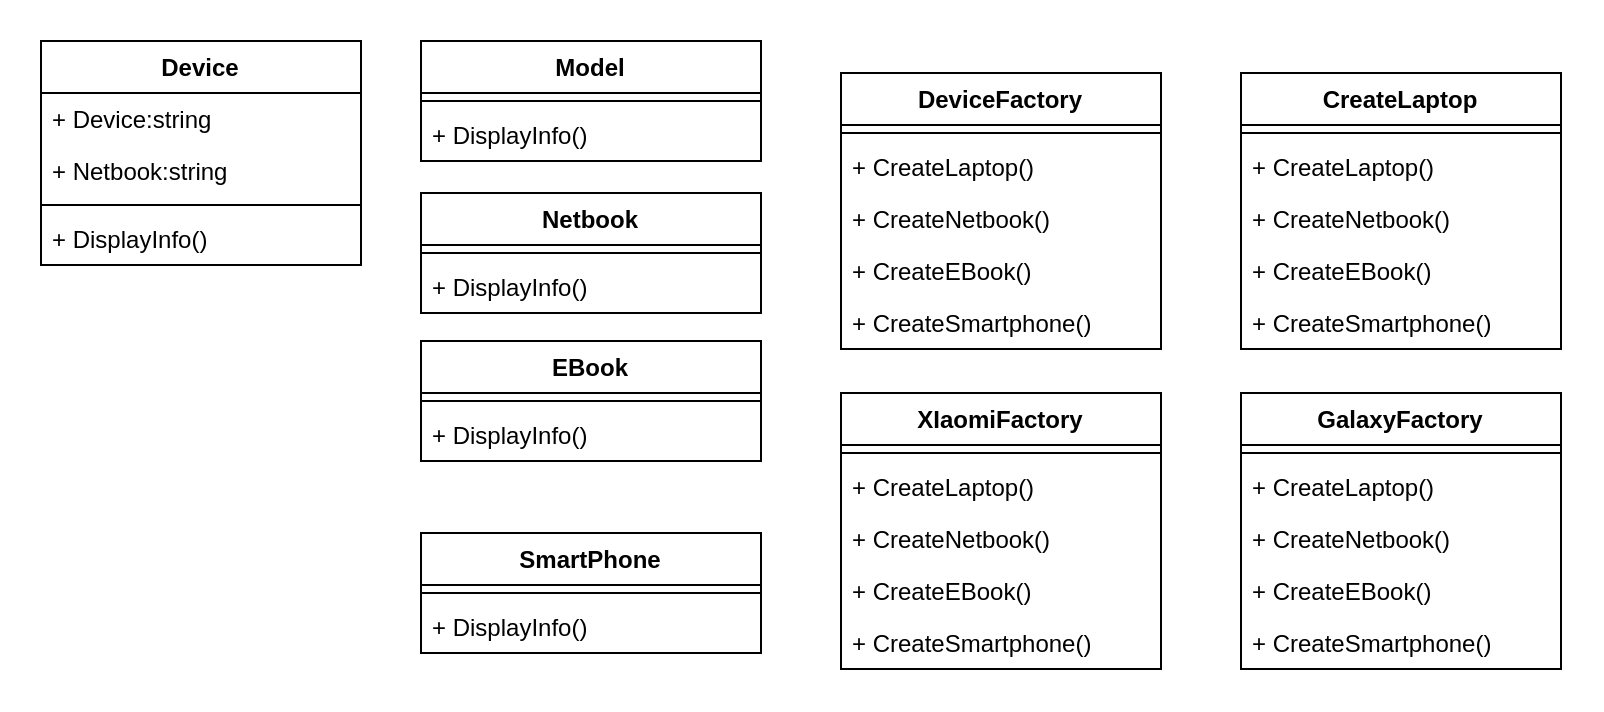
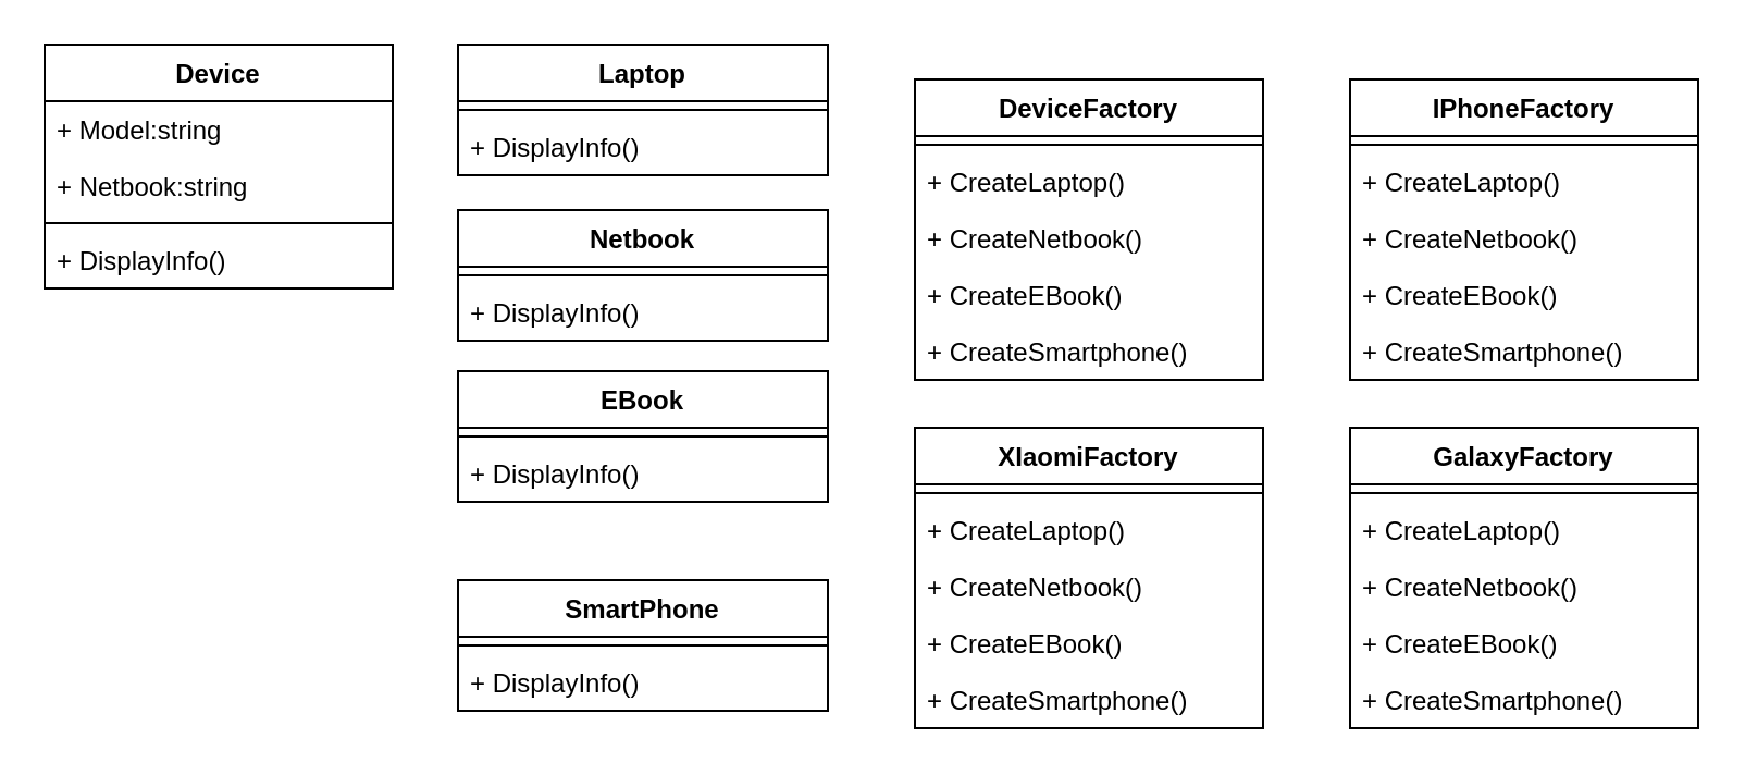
  <mxCell id="0" />
  <mxCell id="1" parent="0" />
  <mxCell id="2" value="Device" style="swimlane;fontStyle=1;align=center;verticalAlign=top;childLayout=stackLayout;horizontal=1;startSize=26;horizontalStack=0;resizeParent=1;resizeParentMax=0;resizeLast=0;collapsible=1;marginBottom=0;whiteSpace=wrap;html=1;" parent="1" vertex="1"><mxGeometry x="20" y="20" width="160" height="112" as="geometry" /></mxCell>
- <mxCell id="3" value="+ Device:string" style="text;strokeColor=none;fillColor=none;align=left;verticalAlign=top;spacingLeft=4;spacingRight=4;overflow=hidden;rotatable=0;points=[[0,0.5],[1,0.5]];portConstraint=eastwest;whiteSpace=wrap;html=1;" parent="2" vertex="1"><mxGeometry y="26" width="160" height="26" as="geometry" /></mxCell>
+ <mxCell id="3" value="+ Model:string" style="text;strokeColor=none;fillColor=none;align=left;verticalAlign=top;spacingLeft=4;spacingRight=4;overflow=hidden;rotatable=0;points=[[0,0.5],[1,0.5]];portConstraint=eastwest;whiteSpace=wrap;html=1;" parent="2" vertex="1"><mxGeometry y="26" width="160" height="26" as="geometry" /></mxCell>
  <mxCell id="4" value="+ Netbook:string" style="text;strokeColor=none;fillColor=none;align=left;verticalAlign=top;spacingLeft=4;spacingRight=4;overflow=hidden;rotatable=0;points=[[0,0.5],[1,0.5]];portConstraint=eastwest;whiteSpace=wrap;html=1;" parent="2" vertex="1"><mxGeometry y="52" width="160" height="26" as="geometry" /></mxCell>
  <mxCell id="5" value="" style="line;strokeWidth=1;fillColor=none;align=left;verticalAlign=middle;spacingTop=-1;spacingLeft=3;spacingRight=3;rotatable=0;labelPosition=right;points=[];portConstraint=eastwest;strokeColor=inherit;" parent="2" vertex="1"><mxGeometry y="78" width="160" height="8" as="geometry" /></mxCell>
  <mxCell id="6" value="+ DisplayInfo()" style="text;strokeColor=none;fillColor=none;align=left;verticalAlign=top;spacingLeft=4;spacingRight=4;overflow=hidden;rotatable=0;points=[[0,0.5],[1,0.5]];portConstraint=eastwest;whiteSpace=wrap;html=1;" parent="2" vertex="1"><mxGeometry y="86" width="160" height="26" as="geometry" /></mxCell>
  <mxCell id="7" value="DeviceFactory" style="swimlane;fontStyle=1;align=center;verticalAlign=top;childLayout=stackLayout;horizontal=1;startSize=26;horizontalStack=0;resizeParent=1;resizeParentMax=0;resizeLast=0;collapsible=1;marginBottom=0;whiteSpace=wrap;html=1;" parent="1" vertex="1"><mxGeometry x="420" y="36" width="160" height="138" as="geometry" /></mxCell>
  <mxCell id="8" value="" style="line;strokeWidth=1;fillColor=none;align=left;verticalAlign=middle;spacingTop=-1;spacingLeft=3;spacingRight=3;rotatable=0;labelPosition=right;points=[];portConstraint=eastwest;strokeColor=inherit;" parent="7" vertex="1"><mxGeometry y="26" width="160" height="8" as="geometry" /></mxCell>
  <mxCell id="9" value="+ CreateLaptop()" style="text;strokeColor=none;fillColor=none;align=left;verticalAlign=top;spacingLeft=4;spacingRight=4;overflow=hidden;rotatable=0;points=[[0,0.5],[1,0.5]];portConstraint=eastwest;whiteSpace=wrap;html=1;" parent="7" vertex="1"><mxGeometry y="34" width="160" height="26" as="geometry" /></mxCell>
  <mxCell id="10" value="+ CreateNetbook()" style="text;strokeColor=none;fillColor=none;align=left;verticalAlign=top;spacingLeft=4;spacingRight=4;overflow=hidden;rotatable=0;points=[[0,0.5],[1,0.5]];portConstraint=eastwest;whiteSpace=wrap;html=1;" vertex="1" parent="7"><mxGeometry y="60" width="160" height="26" as="geometry" /></mxCell>
  <mxCell id="11" value="+ CreateEBook()" style="text;strokeColor=none;fillColor=none;align=left;verticalAlign=top;spacingLeft=4;spacingRight=4;overflow=hidden;rotatable=0;points=[[0,0.5],[1,0.5]];portConstraint=eastwest;whiteSpace=wrap;html=1;" vertex="1" parent="7"><mxGeometry y="86" width="160" height="26" as="geometry" /></mxCell>
  <mxCell id="12" value="+ CreateSmartphone()" style="text;strokeColor=none;fillColor=none;align=left;verticalAlign=top;spacingLeft=4;spacingRight=4;overflow=hidden;rotatable=0;points=[[0,0.5],[1,0.5]];portConstraint=eastwest;whiteSpace=wrap;html=1;" vertex="1" parent="7"><mxGeometry y="112" width="160" height="26" as="geometry" /></mxCell>
- <mxCell id="13" value="Model" style="swimlane;fontStyle=1;align=center;verticalAlign=top;childLayout=stackLayout;horizontal=1;startSize=26;horizontalStack=0;resizeParent=1;resizeParentMax=0;resizeLast=0;collapsible=1;marginBottom=0;whiteSpace=wrap;html=1;" parent="1" vertex="1"><mxGeometry x="210" y="20" width="170" height="60" as="geometry" /></mxCell>
+ <mxCell id="13" value="Laptop" style="swimlane;fontStyle=1;align=center;verticalAlign=top;childLayout=stackLayout;horizontal=1;startSize=26;horizontalStack=0;resizeParent=1;resizeParentMax=0;resizeLast=0;collapsible=1;marginBottom=0;whiteSpace=wrap;html=1;" parent="1" vertex="1"><mxGeometry x="210" y="20" width="170" height="60" as="geometry" /></mxCell>
  <mxCell id="14" value="" style="line;strokeWidth=1;fillColor=none;align=left;verticalAlign=middle;spacingTop=-1;spacingLeft=3;spacingRight=3;rotatable=0;labelPosition=right;points=[];portConstraint=eastwest;strokeColor=inherit;" parent="13" vertex="1"><mxGeometry y="26" width="170" height="8" as="geometry" /></mxCell>
  <mxCell id="15" value="+ DisplayInfo()" style="text;strokeColor=none;fillColor=none;align=left;verticalAlign=top;spacingLeft=4;spacingRight=4;overflow=hidden;rotatable=0;points=[[0,0.5],[1,0.5]];portConstraint=eastwest;whiteSpace=wrap;html=1;" parent="13" vertex="1"><mxGeometry y="34" width="170" height="26" as="geometry" /></mxCell>
  <mxCell id="16" value="Netbook" style="swimlane;fontStyle=1;align=center;verticalAlign=top;childLayout=stackLayout;horizontal=1;startSize=26;horizontalStack=0;resizeParent=1;resizeParentMax=0;resizeLast=0;collapsible=1;marginBottom=0;whiteSpace=wrap;html=1;" parent="1" vertex="1"><mxGeometry x="210" y="96" width="170" height="60" as="geometry" /></mxCell>
  <mxCell id="17" value="" style="line;strokeWidth=1;fillColor=none;align=left;verticalAlign=middle;spacingTop=-1;spacingLeft=3;spacingRight=3;rotatable=0;labelPosition=right;points=[];portConstraint=eastwest;strokeColor=inherit;" parent="16" vertex="1"><mxGeometry y="26" width="170" height="8" as="geometry" /></mxCell>
  <mxCell id="18" value="+ DisplayInfo()" style="text;strokeColor=none;fillColor=none;align=left;verticalAlign=top;spacingLeft=4;spacingRight=4;overflow=hidden;rotatable=0;points=[[0,0.5],[1,0.5]];portConstraint=eastwest;whiteSpace=wrap;html=1;" parent="16" vertex="1"><mxGeometry y="34" width="170" height="26" as="geometry" /></mxCell>
  <mxCell id="19" value="EBook" style="swimlane;fontStyle=1;align=center;verticalAlign=top;childLayout=stackLayout;horizontal=1;startSize=26;horizontalStack=0;resizeParent=1;resizeParentMax=0;resizeLast=0;collapsible=1;marginBottom=0;whiteSpace=wrap;html=1;" parent="1" vertex="1"><mxGeometry x="210" y="170" width="170" height="60" as="geometry" /></mxCell>
  <mxCell id="20" value="" style="line;strokeWidth=1;fillColor=none;align=left;verticalAlign=middle;spacingTop=-1;spacingLeft=3;spacingRight=3;rotatable=0;labelPosition=right;points=[];portConstraint=eastwest;strokeColor=inherit;" parent="19" vertex="1"><mxGeometry y="26" width="170" height="8" as="geometry" /></mxCell>
  <mxCell id="21" value="+ DisplayInfo()" style="text;strokeColor=none;fillColor=none;align=left;verticalAlign=top;spacingLeft=4;spacingRight=4;overflow=hidden;rotatable=0;points=[[0,0.5],[1,0.5]];portConstraint=eastwest;whiteSpace=wrap;html=1;" parent="19" vertex="1"><mxGeometry y="34" width="170" height="26" as="geometry" /></mxCell>
  <mxCell id="22" value="SmartPhone" style="swimlane;fontStyle=1;align=center;verticalAlign=top;childLayout=stackLayout;horizontal=1;startSize=26;horizontalStack=0;resizeParent=1;resizeParentMax=0;resizeLast=0;collapsible=1;marginBottom=0;whiteSpace=wrap;html=1;" vertex="1" parent="1"><mxGeometry x="210" y="266" width="170" height="60" as="geometry" /></mxCell>
  <mxCell id="23" value="" style="line;strokeWidth=1;fillColor=none;align=left;verticalAlign=middle;spacingTop=-1;spacingLeft=3;spacingRight=3;rotatable=0;labelPosition=right;points=[];portConstraint=eastwest;strokeColor=inherit;" vertex="1" parent="22"><mxGeometry y="26" width="170" height="8" as="geometry" /></mxCell>
  <mxCell id="24" value="+ DisplayInfo()" style="text;strokeColor=none;fillColor=none;align=left;verticalAlign=top;spacingLeft=4;spacingRight=4;overflow=hidden;rotatable=0;points=[[0,0.5],[1,0.5]];portConstraint=eastwest;whiteSpace=wrap;html=1;" vertex="1" parent="22"><mxGeometry y="34" width="170" height="26" as="geometry" /></mxCell>
- <mxCell id="25" value="CreateLaptop" style="swimlane;fontStyle=1;align=center;verticalAlign=top;childLayout=stackLayout;horizontal=1;startSize=26;horizontalStack=0;resizeParent=1;resizeParentMax=0;resizeLast=0;collapsible=1;marginBottom=0;whiteSpace=wrap;html=1;" vertex="1" parent="1"><mxGeometry x="620" y="36" width="160" height="138" as="geometry" /></mxCell>
+ <mxCell id="25" value="IPhoneFactory" style="swimlane;fontStyle=1;align=center;verticalAlign=top;childLayout=stackLayout;horizontal=1;startSize=26;horizontalStack=0;resizeParent=1;resizeParentMax=0;resizeLast=0;collapsible=1;marginBottom=0;whiteSpace=wrap;html=1;" vertex="1" parent="1"><mxGeometry x="620" y="36" width="160" height="138" as="geometry" /></mxCell>
  <mxCell id="26" value="" style="line;strokeWidth=1;fillColor=none;align=left;verticalAlign=middle;spacingTop=-1;spacingLeft=3;spacingRight=3;rotatable=0;labelPosition=right;points=[];portConstraint=eastwest;strokeColor=inherit;" vertex="1" parent="25"><mxGeometry y="26" width="160" height="8" as="geometry" /></mxCell>
  <mxCell id="27" value="+ CreateLaptop()" style="text;strokeColor=none;fillColor=none;align=left;verticalAlign=top;spacingLeft=4;spacingRight=4;overflow=hidden;rotatable=0;points=[[0,0.5],[1,0.5]];portConstraint=eastwest;whiteSpace=wrap;html=1;" vertex="1" parent="25"><mxGeometry y="34" width="160" height="26" as="geometry" /></mxCell>
  <mxCell id="28" value="+ CreateNetbook()" style="text;strokeColor=none;fillColor=none;align=left;verticalAlign=top;spacingLeft=4;spacingRight=4;overflow=hidden;rotatable=0;points=[[0,0.5],[1,0.5]];portConstraint=eastwest;whiteSpace=wrap;html=1;" vertex="1" parent="25"><mxGeometry y="60" width="160" height="26" as="geometry" /></mxCell>
  <mxCell id="29" value="+ CreateEBook()" style="text;strokeColor=none;fillColor=none;align=left;verticalAlign=top;spacingLeft=4;spacingRight=4;overflow=hidden;rotatable=0;points=[[0,0.5],[1,0.5]];portConstraint=eastwest;whiteSpace=wrap;html=1;" vertex="1" parent="25"><mxGeometry y="86" width="160" height="26" as="geometry" /></mxCell>
  <mxCell id="30" value="+ CreateSmartphone()" style="text;strokeColor=none;fillColor=none;align=left;verticalAlign=top;spacingLeft=4;spacingRight=4;overflow=hidden;rotatable=0;points=[[0,0.5],[1,0.5]];portConstraint=eastwest;whiteSpace=wrap;html=1;" vertex="1" parent="25"><mxGeometry y="112" width="160" height="26" as="geometry" /></mxCell>
  <mxCell id="31" value="XIaomiFactory" style="swimlane;fontStyle=1;align=center;verticalAlign=top;childLayout=stackLayout;horizontal=1;startSize=26;horizontalStack=0;resizeParent=1;resizeParentMax=0;resizeLast=0;collapsible=1;marginBottom=0;whiteSpace=wrap;html=1;" vertex="1" parent="1"><mxGeometry x="420" y="196" width="160" height="138" as="geometry" /></mxCell>
  <mxCell id="32" value="" style="line;strokeWidth=1;fillColor=none;align=left;verticalAlign=middle;spacingTop=-1;spacingLeft=3;spacingRight=3;rotatable=0;labelPosition=right;points=[];portConstraint=eastwest;strokeColor=inherit;" vertex="1" parent="31"><mxGeometry y="26" width="160" height="8" as="geometry" /></mxCell>
  <mxCell id="33" value="+ CreateLaptop()" style="text;strokeColor=none;fillColor=none;align=left;verticalAlign=top;spacingLeft=4;spacingRight=4;overflow=hidden;rotatable=0;points=[[0,0.5],[1,0.5]];portConstraint=eastwest;whiteSpace=wrap;html=1;" vertex="1" parent="31"><mxGeometry y="34" width="160" height="26" as="geometry" /></mxCell>
  <mxCell id="34" value="+ CreateNetbook()" style="text;strokeColor=none;fillColor=none;align=left;verticalAlign=top;spacingLeft=4;spacingRight=4;overflow=hidden;rotatable=0;points=[[0,0.5],[1,0.5]];portConstraint=eastwest;whiteSpace=wrap;html=1;" vertex="1" parent="31"><mxGeometry y="60" width="160" height="26" as="geometry" /></mxCell>
  <mxCell id="35" value="+ CreateEBook()" style="text;strokeColor=none;fillColor=none;align=left;verticalAlign=top;spacingLeft=4;spacingRight=4;overflow=hidden;rotatable=0;points=[[0,0.5],[1,0.5]];portConstraint=eastwest;whiteSpace=wrap;html=1;" vertex="1" parent="31"><mxGeometry y="86" width="160" height="26" as="geometry" /></mxCell>
  <mxCell id="36" value="+ CreateSmartphone()" style="text;strokeColor=none;fillColor=none;align=left;verticalAlign=top;spacingLeft=4;spacingRight=4;overflow=hidden;rotatable=0;points=[[0,0.5],[1,0.5]];portConstraint=eastwest;whiteSpace=wrap;html=1;" vertex="1" parent="31"><mxGeometry y="112" width="160" height="26" as="geometry" /></mxCell>
  <mxCell id="37" value="GalaxyFactory" style="swimlane;fontStyle=1;align=center;verticalAlign=top;childLayout=stackLayout;horizontal=1;startSize=26;horizontalStack=0;resizeParent=1;resizeParentMax=0;resizeLast=0;collapsible=1;marginBottom=0;whiteSpace=wrap;html=1;" vertex="1" parent="1"><mxGeometry x="620" y="196" width="160" height="138" as="geometry" /></mxCell>
  <mxCell id="38" value="" style="line;strokeWidth=1;fillColor=none;align=left;verticalAlign=middle;spacingTop=-1;spacingLeft=3;spacingRight=3;rotatable=0;labelPosition=right;points=[];portConstraint=eastwest;strokeColor=inherit;" vertex="1" parent="37"><mxGeometry y="26" width="160" height="8" as="geometry" /></mxCell>
  <mxCell id="39" value="+ CreateLaptop()" style="text;strokeColor=none;fillColor=none;align=left;verticalAlign=top;spacingLeft=4;spacingRight=4;overflow=hidden;rotatable=0;points=[[0,0.5],[1,0.5]];portConstraint=eastwest;whiteSpace=wrap;html=1;" vertex="1" parent="37"><mxGeometry y="34" width="160" height="26" as="geometry" /></mxCell>
  <mxCell id="40" value="+ CreateNetbook()" style="text;strokeColor=none;fillColor=none;align=left;verticalAlign=top;spacingLeft=4;spacingRight=4;overflow=hidden;rotatable=0;points=[[0,0.5],[1,0.5]];portConstraint=eastwest;whiteSpace=wrap;html=1;" vertex="1" parent="37"><mxGeometry y="60" width="160" height="26" as="geometry" /></mxCell>
  <mxCell id="41" value="+ CreateEBook()" style="text;strokeColor=none;fillColor=none;align=left;verticalAlign=top;spacingLeft=4;spacingRight=4;overflow=hidden;rotatable=0;points=[[0,0.5],[1,0.5]];portConstraint=eastwest;whiteSpace=wrap;html=1;" vertex="1" parent="37"><mxGeometry y="86" width="160" height="26" as="geometry" /></mxCell>
  <mxCell id="42" value="+ CreateSmartphone()" style="text;strokeColor=none;fillColor=none;align=left;verticalAlign=top;spacingLeft=4;spacingRight=4;overflow=hidden;rotatable=0;points=[[0,0.5],[1,0.5]];portConstraint=eastwest;whiteSpace=wrap;html=1;" vertex="1" parent="37"><mxGeometry y="112" width="160" height="26" as="geometry" /></mxCell>
